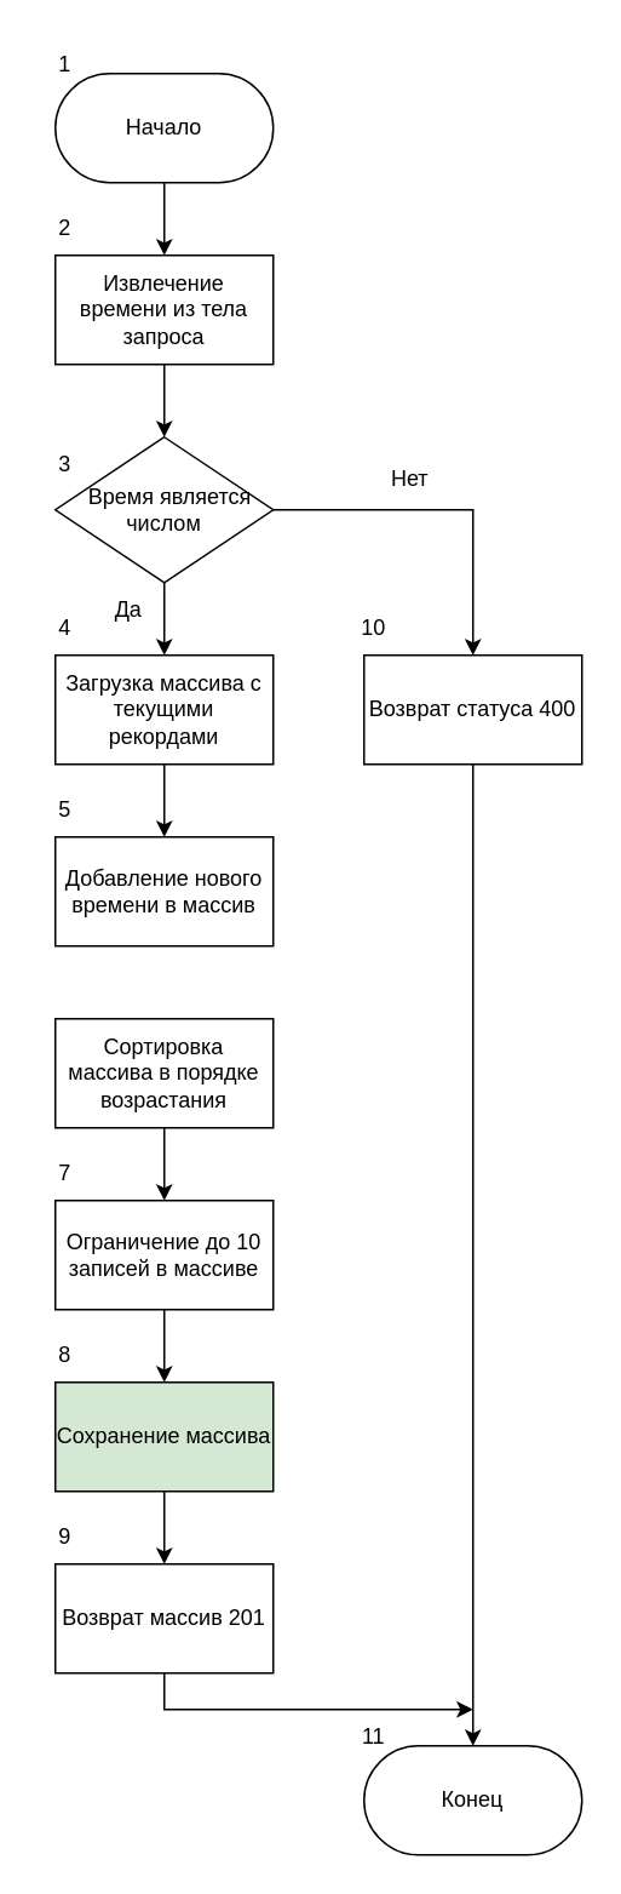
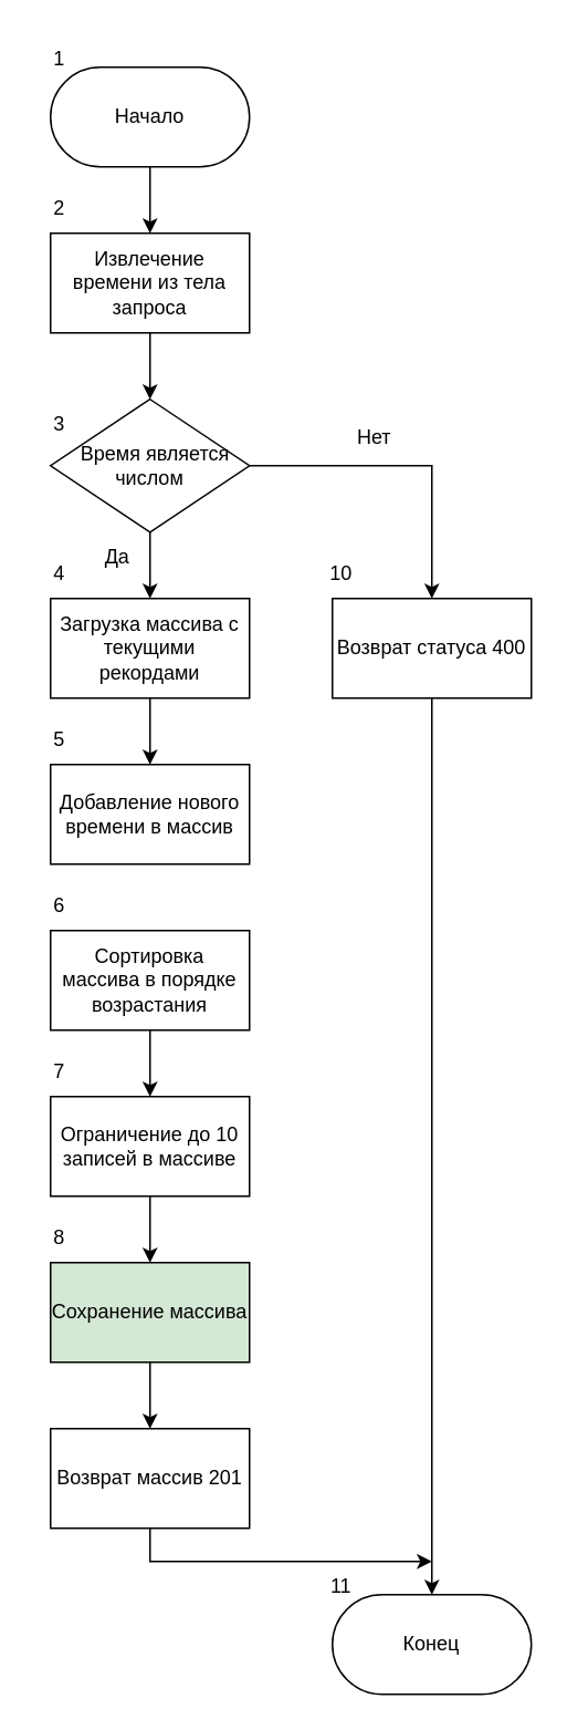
  <mxCell id="0" />
  <mxCell id="1" parent="0" />
  <mxCell id="2" style="edgeStyle=orthogonalEdgeStyle;rounded=0;orthogonalLoop=1;jettySize=auto;html=1;entryX=0.5;entryY=0;entryDx=0;entryDy=0;" parent="1" source="3" target="5" edge="1"><mxGeometry relative="1" as="geometry" /></mxCell>
  <mxCell id="3" value="Начало" style="rounded=1;whiteSpace=wrap;html=1;arcSize=50;" parent="1" vertex="1"><mxGeometry x="30" y="40" width="120" height="60" as="geometry" /></mxCell>
  <mxCell id="4" style="edgeStyle=orthogonalEdgeStyle;rounded=0;orthogonalLoop=1;jettySize=auto;html=1;entryX=0.5;entryY=0;entryDx=0;entryDy=0;" parent="1" source="5" target="8" edge="1"><mxGeometry relative="1" as="geometry"><mxPoint x="90" y="240" as="targetPoint" /></mxGeometry></mxCell>
  <mxCell id="5" value="Извлечение времени&amp;nbsp;из тела запроса" style="rounded=0;whiteSpace=wrap;html=1;" parent="1" vertex="1"><mxGeometry x="30" y="140" width="120" height="60" as="geometry" /></mxCell>
  <mxCell id="6" style="edgeStyle=orthogonalEdgeStyle;rounded=0;orthogonalLoop=1;jettySize=auto;html=1;entryX=0.5;entryY=0;entryDx=0;entryDy=0;" parent="1" source="8" target="10" edge="1"><mxGeometry relative="1" as="geometry" /></mxCell>
  <mxCell id="7" style="edgeStyle=orthogonalEdgeStyle;rounded=0;orthogonalLoop=1;jettySize=auto;html=1;entryX=0.5;entryY=0;entryDx=0;entryDy=0;" parent="1" source="8" target="28" edge="1"><mxGeometry relative="1" as="geometry"><mxPoint x="230" y="710" as="targetPoint" /></mxGeometry></mxCell>
  <mxCell id="8" value="&amp;nbsp; Время является числом" style="rhombus;whiteSpace=wrap;html=1;" parent="1" vertex="1"><mxGeometry x="30" y="240" width="120" height="80" as="geometry" /></mxCell>
  <mxCell id="9" style="edgeStyle=orthogonalEdgeStyle;rounded=0;orthogonalLoop=1;jettySize=auto;html=1;entryX=0.5;entryY=0;entryDx=0;entryDy=0;" parent="1" source="10" target="12" edge="1"><mxGeometry relative="1" as="geometry" /></mxCell>
  <mxCell id="10" value="Загрузка массива с текущими рекордами" style="rounded=0;whiteSpace=wrap;html=1;" parent="1" vertex="1"><mxGeometry x="30" y="360" width="120" height="60" as="geometry" /></mxCell>
  <mxCell id="11" value="Да" style="text;html=1;align=center;verticalAlign=middle;resizable=0;points=[];autosize=1;strokeColor=none;fillColor=none;" parent="1" vertex="1"><mxGeometry x="50" y="320" width="40" height="30" as="geometry" /></mxCell>
  <mxCell id="12" value="Добавление нового времени в массив" style="rounded=0;whiteSpace=wrap;html=1;" parent="1" vertex="1"><mxGeometry x="30" y="460" width="120" height="60" as="geometry" /></mxCell>
  <mxCell id="13" style="edgeStyle=orthogonalEdgeStyle;rounded=0;orthogonalLoop=1;jettySize=auto;html=1;entryX=0.5;entryY=0;entryDx=0;entryDy=0;" parent="1" source="14" target="16" edge="1"><mxGeometry relative="1" as="geometry" /></mxCell>
  <mxCell id="14" value="Сортировка массива&amp;nbsp;в порядке возрастания" style="rounded=0;whiteSpace=wrap;html=1;" parent="1" vertex="1"><mxGeometry x="30" y="560" width="120" height="60" as="geometry" /></mxCell>
  <mxCell id="15" style="edgeStyle=orthogonalEdgeStyle;rounded=0;orthogonalLoop=1;jettySize=auto;html=1;entryX=0.5;entryY=0;entryDx=0;entryDy=0;" edge="1" parent="1" source="16" target="30"><mxGeometry relative="1" as="geometry" /></mxCell>
  <mxCell id="16" value="Ограничение до 10 записей в массиве" style="rounded=0;whiteSpace=wrap;html=1;" parent="1" vertex="1"><mxGeometry x="30" y="660" width="120" height="60" as="geometry" /></mxCell>
  <mxCell id="17" value="Конец" style="rounded=1;whiteSpace=wrap;html=1;arcSize=50;" parent="1" vertex="1"><mxGeometry x="200" y="960" width="120" height="60" as="geometry" /></mxCell>
  <mxCell id="18" value="Нет" style="text;html=1;align=center;verticalAlign=middle;resizable=0;points=[];autosize=1;strokeColor=none;fillColor=none;" parent="1" vertex="1"><mxGeometry x="205" y="248" width="40" height="30" as="geometry" /></mxCell>
  <mxCell id="19" value="1" style="text;html=1;align=center;verticalAlign=middle;resizable=0;points=[];autosize=1;strokeColor=none;fillColor=none;" parent="1" vertex="1"><mxGeometry x="20" y="20" width="30" height="30" as="geometry" /></mxCell>
  <mxCell id="20" value="2" style="text;html=1;align=center;verticalAlign=middle;resizable=0;points=[];autosize=1;strokeColor=none;fillColor=none;" parent="1" vertex="1"><mxGeometry x="20" y="110" width="30" height="30" as="geometry" /></mxCell>
  <mxCell id="21" value="3" style="text;html=1;align=center;verticalAlign=middle;resizable=0;points=[];autosize=1;strokeColor=none;fillColor=none;" parent="1" vertex="1"><mxGeometry x="20" y="240" width="30" height="30" as="geometry" /></mxCell>
  <mxCell id="22" value="4" style="text;html=1;align=center;verticalAlign=middle;resizable=0;points=[];autosize=1;strokeColor=none;fillColor=none;" parent="1" vertex="1"><mxGeometry x="20" y="330" width="30" height="30" as="geometry" /></mxCell>
  <mxCell id="23" value="5" style="text;html=1;align=center;verticalAlign=middle;resizable=0;points=[];autosize=1;strokeColor=none;fillColor=none;" parent="1" vertex="1"><mxGeometry x="20" y="430" width="30" height="30" as="geometry" /></mxCell>
+ <mxCell id="24" value="6" style="text;html=1;align=center;verticalAlign=middle;resizable=0;points=[];autosize=1;strokeColor=none;fillColor=none;" parent="1" vertex="1"><mxGeometry x="20" y="530" width="30" height="30" as="geometry" /></mxCell>
  <mxCell id="25" value="7" style="text;html=1;align=center;verticalAlign=middle;resizable=0;points=[];autosize=1;strokeColor=none;fillColor=none;" parent="1" vertex="1"><mxGeometry x="20" y="630" width="30" height="30" as="geometry" /></mxCell>
  <mxCell id="26" value="10" style="text;html=1;align=center;verticalAlign=middle;resizable=0;points=[];autosize=1;strokeColor=none;fillColor=none;" parent="1" vertex="1"><mxGeometry x="185" y="330" width="40" height="30" as="geometry" /></mxCell>
  <mxCell id="27" style="edgeStyle=orthogonalEdgeStyle;rounded=0;orthogonalLoop=1;jettySize=auto;html=1;entryX=0.5;entryY=0;entryDx=0;entryDy=0;" edge="1" parent="1" source="28" target="17"><mxGeometry relative="1" as="geometry" /></mxCell>
  <mxCell id="28" value="Возврат статуса 400" style="rounded=0;whiteSpace=wrap;html=1;" vertex="1" parent="1"><mxGeometry x="200" y="360" width="120" height="60" as="geometry" /></mxCell>
  <mxCell id="29" style="edgeStyle=orthogonalEdgeStyle;rounded=0;orthogonalLoop=1;jettySize=auto;html=1;entryX=0.5;entryY=0;entryDx=0;entryDy=0;" edge="1" parent="1" source="30" target="33"><mxGeometry relative="1" as="geometry" /></mxCell>
  <mxCell id="30" value="Сохранение массива" style="rounded=0;whiteSpace=wrap;html=1;fillColor=#d5e8d4;" vertex="1" parent="1"><mxGeometry x="30" y="760" width="120" height="60" as="geometry" /></mxCell>
  <mxCell id="31" value="8" style="text;html=1;align=center;verticalAlign=middle;resizable=0;points=[];autosize=1;strokeColor=none;fillColor=none;" vertex="1" parent="1"><mxGeometry x="20" y="730" width="30" height="30" as="geometry" /></mxCell>
  <mxCell id="32" style="edgeStyle=orthogonalEdgeStyle;rounded=0;orthogonalLoop=1;jettySize=auto;html=1;" edge="1" parent="1" source="33"><mxGeometry relative="1" as="geometry"><mxPoint x="260" y="940" as="targetPoint" /><Array as="points"><mxPoint x="90" y="940" /></Array></mxGeometry></mxCell>
  <mxCell id="33" value="Возврат массив 201" style="rounded=0;whiteSpace=wrap;html=1;" vertex="1" parent="1"><mxGeometry x="30" y="860" width="120" height="60" as="geometry" /></mxCell>
- <mxCell id="34" value="9" style="text;html=1;align=center;verticalAlign=middle;resizable=0;points=[];autosize=1;strokeColor=none;fillColor=none;" vertex="1" parent="1"><mxGeometry x="20" y="830" width="30" height="30" as="geometry" /></mxCell>
  <mxCell id="35" value="11" style="text;html=1;align=center;verticalAlign=middle;resizable=0;points=[];autosize=1;strokeColor=none;fillColor=none;" vertex="1" parent="1"><mxGeometry x="185" y="940" width="40" height="30" as="geometry" /></mxCell>
